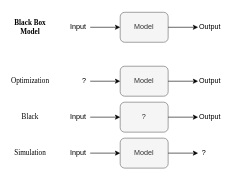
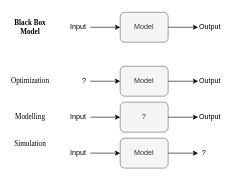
  <mxCell id="0" />
  <mxCell id="1" parent="0" />
  <mxCell id="2" value="Model" style="rounded=1;whiteSpace=wrap;html=1;fillColor=#f5f5f5;strokeColor=#666666;fontColor=#333333;" vertex="1" parent="1"><mxGeometry x="200" y="20" width="80" height="50" as="geometry" /></mxCell>
  <mxCell id="3" value="" style="endArrow=classic;html=1;rounded=0;entryX=0;entryY=0.5;entryDx=0;entryDy=0;exitX=1;exitY=0.5;exitDx=0;exitDy=0;" edge="1" parent="1" source="5" target="2"><mxGeometry width="50" height="50" relative="1" as="geometry"><mxPoint x="100" y="45" as="sourcePoint" /><mxPoint x="160" y="20" as="targetPoint" /></mxGeometry></mxCell>
  <mxCell id="4" value="" style="endArrow=classic;html=1;rounded=0;entryX=0;entryY=0.5;entryDx=0;entryDy=0;exitX=1;exitY=0.5;exitDx=0;exitDy=0;" edge="1" parent="1" source="2" target="6"><mxGeometry width="50" height="50" relative="1" as="geometry"><mxPoint x="270" y="44.76" as="sourcePoint" /><mxPoint x="330" y="60" as="targetPoint" /></mxGeometry></mxCell>
  <mxCell id="5" value="Input" style="text;html=1;align=center;verticalAlign=middle;whiteSpace=wrap;rounded=0;" vertex="1" parent="1"><mxGeometry x="110" y="35" width="40" height="20" as="geometry" /></mxCell>
  <mxCell id="6" value="Output" style="text;html=1;align=center;verticalAlign=middle;whiteSpace=wrap;rounded=0;" vertex="1" parent="1"><mxGeometry x="330" y="35" width="40" height="20" as="geometry" /></mxCell>
  <mxCell id="7" value="&lt;font&gt;Black Box Model&lt;/font&gt;" style="text;html=1;align=center;verticalAlign=middle;whiteSpace=wrap;rounded=0;fontFamily=Garamond;fontStyle=1" vertex="1" parent="1"><mxGeometry x="20" y="30" width="60" height="30" as="geometry" /></mxCell>
  <mxCell id="8" value="&lt;font&gt;Optimization&lt;/font&gt;" style="text;html=1;align=center;verticalAlign=middle;whiteSpace=wrap;rounded=0;fontFamily=Garamond;" vertex="1" parent="1"><mxGeometry x="20" y="120" width="60" height="30" as="geometry" /></mxCell>
- <mxCell id="9" value="&lt;font&gt;Black&lt;/font&gt;" style="text;html=1;align=center;verticalAlign=middle;whiteSpace=wrap;rounded=0;fontFamily=Garamond;" vertex="1" parent="1"><mxGeometry x="20" y="180" width="60" height="30" as="geometry" /></mxCell>
- <mxCell id="10" value="&lt;font&gt;Simulation&lt;/font&gt;" style="text;html=1;align=center;verticalAlign=middle;whiteSpace=wrap;rounded=0;fontFamily=Garamond;" vertex="1" parent="1"><mxGeometry x="20" y="240" width="60" height="30" as="geometry" /></mxCell>
+ <mxCell id="9" value="&lt;font&gt;Modelling&lt;/font&gt;" style="text;html=1;align=center;verticalAlign=middle;whiteSpace=wrap;rounded=0;fontFamily=Garamond;" vertex="1" parent="1"><mxGeometry x="20" y="180" width="60" height="30" as="geometry" /></mxCell>
+ <mxCell id="10" value="&lt;font&gt;Simulation&lt;/font&gt;" style="text;html=1;align=center;verticalAlign=middle;whiteSpace=wrap;rounded=0;fontFamily=Garamond;" vertex="1" parent="1"><mxGeometry x="20" y="225" width="60" height="30" as="geometry" /></mxCell>
  <mxCell id="11" value="Model" style="rounded=1;whiteSpace=wrap;html=1;fillColor=#f5f5f5;strokeColor=#666666;fontColor=#333333;" vertex="1" parent="1"><mxGeometry x="200" y="110" width="80" height="50" as="geometry" /></mxCell>
  <mxCell id="12" value="" style="endArrow=classic;html=1;rounded=0;entryX=0;entryY=0.5;entryDx=0;entryDy=0;exitX=1;exitY=0.5;exitDx=0;exitDy=0;" edge="1" parent="1" source="14" target="11"><mxGeometry width="50" height="50" relative="1" as="geometry"><mxPoint x="100" y="135" as="sourcePoint" /><mxPoint x="160" y="110" as="targetPoint" /></mxGeometry></mxCell>
  <mxCell id="13" value="" style="endArrow=classic;html=1;rounded=0;entryX=0;entryY=0.5;entryDx=0;entryDy=0;exitX=1;exitY=0.5;exitDx=0;exitDy=0;" edge="1" parent="1" source="11" target="15"><mxGeometry width="50" height="50" relative="1" as="geometry"><mxPoint x="270" y="134.76" as="sourcePoint" /><mxPoint x="330" y="150" as="targetPoint" /></mxGeometry></mxCell>
  <mxCell id="14" value="?" style="text;html=1;align=center;verticalAlign=middle;whiteSpace=wrap;rounded=0;" vertex="1" parent="1"><mxGeometry x="130" y="125" width="20" height="20" as="geometry" /></mxCell>
  <mxCell id="15" value="Output" style="text;html=1;align=center;verticalAlign=middle;whiteSpace=wrap;rounded=0;" vertex="1" parent="1"><mxGeometry x="330" y="125" width="40" height="20" as="geometry" /></mxCell>
  <mxCell id="16" value="?" style="rounded=1;whiteSpace=wrap;html=1;fillColor=#f5f5f5;strokeColor=#666666;fontColor=#333333;" vertex="1" parent="1"><mxGeometry x="200" y="170" width="80" height="50" as="geometry" /></mxCell>
  <mxCell id="17" value="" style="endArrow=classic;html=1;rounded=0;entryX=0;entryY=0.5;entryDx=0;entryDy=0;exitX=1;exitY=0.5;exitDx=0;exitDy=0;" edge="1" parent="1" source="19" target="16"><mxGeometry width="50" height="50" relative="1" as="geometry"><mxPoint x="100" y="195" as="sourcePoint" /><mxPoint x="160" y="170" as="targetPoint" /></mxGeometry></mxCell>
  <mxCell id="18" value="" style="endArrow=classic;html=1;rounded=0;entryX=0;entryY=0.5;entryDx=0;entryDy=0;exitX=1;exitY=0.5;exitDx=0;exitDy=0;" edge="1" parent="1" source="16" target="20"><mxGeometry width="50" height="50" relative="1" as="geometry"><mxPoint x="270" y="194.76" as="sourcePoint" /><mxPoint x="330" y="210" as="targetPoint" /></mxGeometry></mxCell>
  <mxCell id="19" value="Input" style="text;html=1;align=center;verticalAlign=middle;whiteSpace=wrap;rounded=0;" vertex="1" parent="1"><mxGeometry x="110" y="185" width="40" height="20" as="geometry" /></mxCell>
  <mxCell id="20" value="Output" style="text;html=1;align=center;verticalAlign=middle;whiteSpace=wrap;rounded=0;" vertex="1" parent="1"><mxGeometry x="330" y="185" width="40" height="20" as="geometry" /></mxCell>
  <mxCell id="21" value="Model" style="rounded=1;whiteSpace=wrap;html=1;fillColor=#f5f5f5;strokeColor=#666666;fontColor=#333333;" vertex="1" parent="1"><mxGeometry x="200" y="230" width="80" height="50" as="geometry" /></mxCell>
  <mxCell id="22" value="" style="endArrow=classic;html=1;rounded=0;entryX=0;entryY=0.5;entryDx=0;entryDy=0;exitX=1;exitY=0.5;exitDx=0;exitDy=0;" edge="1" parent="1" source="24" target="21"><mxGeometry width="50" height="50" relative="1" as="geometry"><mxPoint x="100" y="255" as="sourcePoint" /><mxPoint x="160" y="230" as="targetPoint" /></mxGeometry></mxCell>
  <mxCell id="23" value="" style="endArrow=classic;html=1;rounded=0;entryX=0;entryY=0.5;entryDx=0;entryDy=0;exitX=1;exitY=0.5;exitDx=0;exitDy=0;" edge="1" parent="1" source="21" target="25"><mxGeometry width="50" height="50" relative="1" as="geometry"><mxPoint x="270" y="254.76" as="sourcePoint" /><mxPoint x="330" y="270" as="targetPoint" /></mxGeometry></mxCell>
  <mxCell id="24" value="Input" style="text;html=1;align=center;verticalAlign=middle;whiteSpace=wrap;rounded=0;" vertex="1" parent="1"><mxGeometry x="110" y="245" width="40" height="20" as="geometry" /></mxCell>
  <mxCell id="25" value="?" style="text;html=1;align=center;verticalAlign=middle;whiteSpace=wrap;rounded=0;" vertex="1" parent="1"><mxGeometry x="330" y="245" width="20" height="20" as="geometry" /></mxCell>
